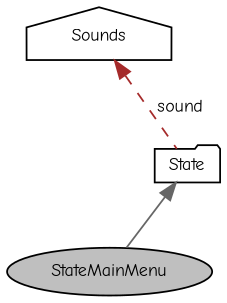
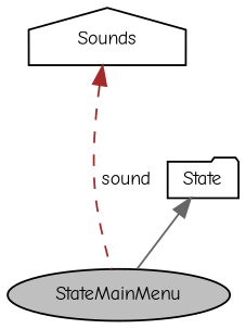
  digraph {
    fontname="Comic Neue"
    node [color=black fillcolor=white fontname="Comic Neue" fontsize=10 style=filled]
    edge [dir=back fontname="Comic Neue" fontsize=10 labelfontname=Helvetica labelfontsize=10]
    n1 [fillcolor=grey75 fontcolor=black height=0.2 label=StateMainMenu shape=ellipse width=0.4]
    n2 [height=0.2 label=State shape=folder width=0.4]
    n3 [height=0.2 label=Sounds shape=house width=0.4]
    n2 -> n1 [color=gray40 style=solid]
-   n3 -> n2 [color=brown label=" sound" style=dashed]
+   n3 -> n1 [color=brown label=" sound" style=dashed]
  }
